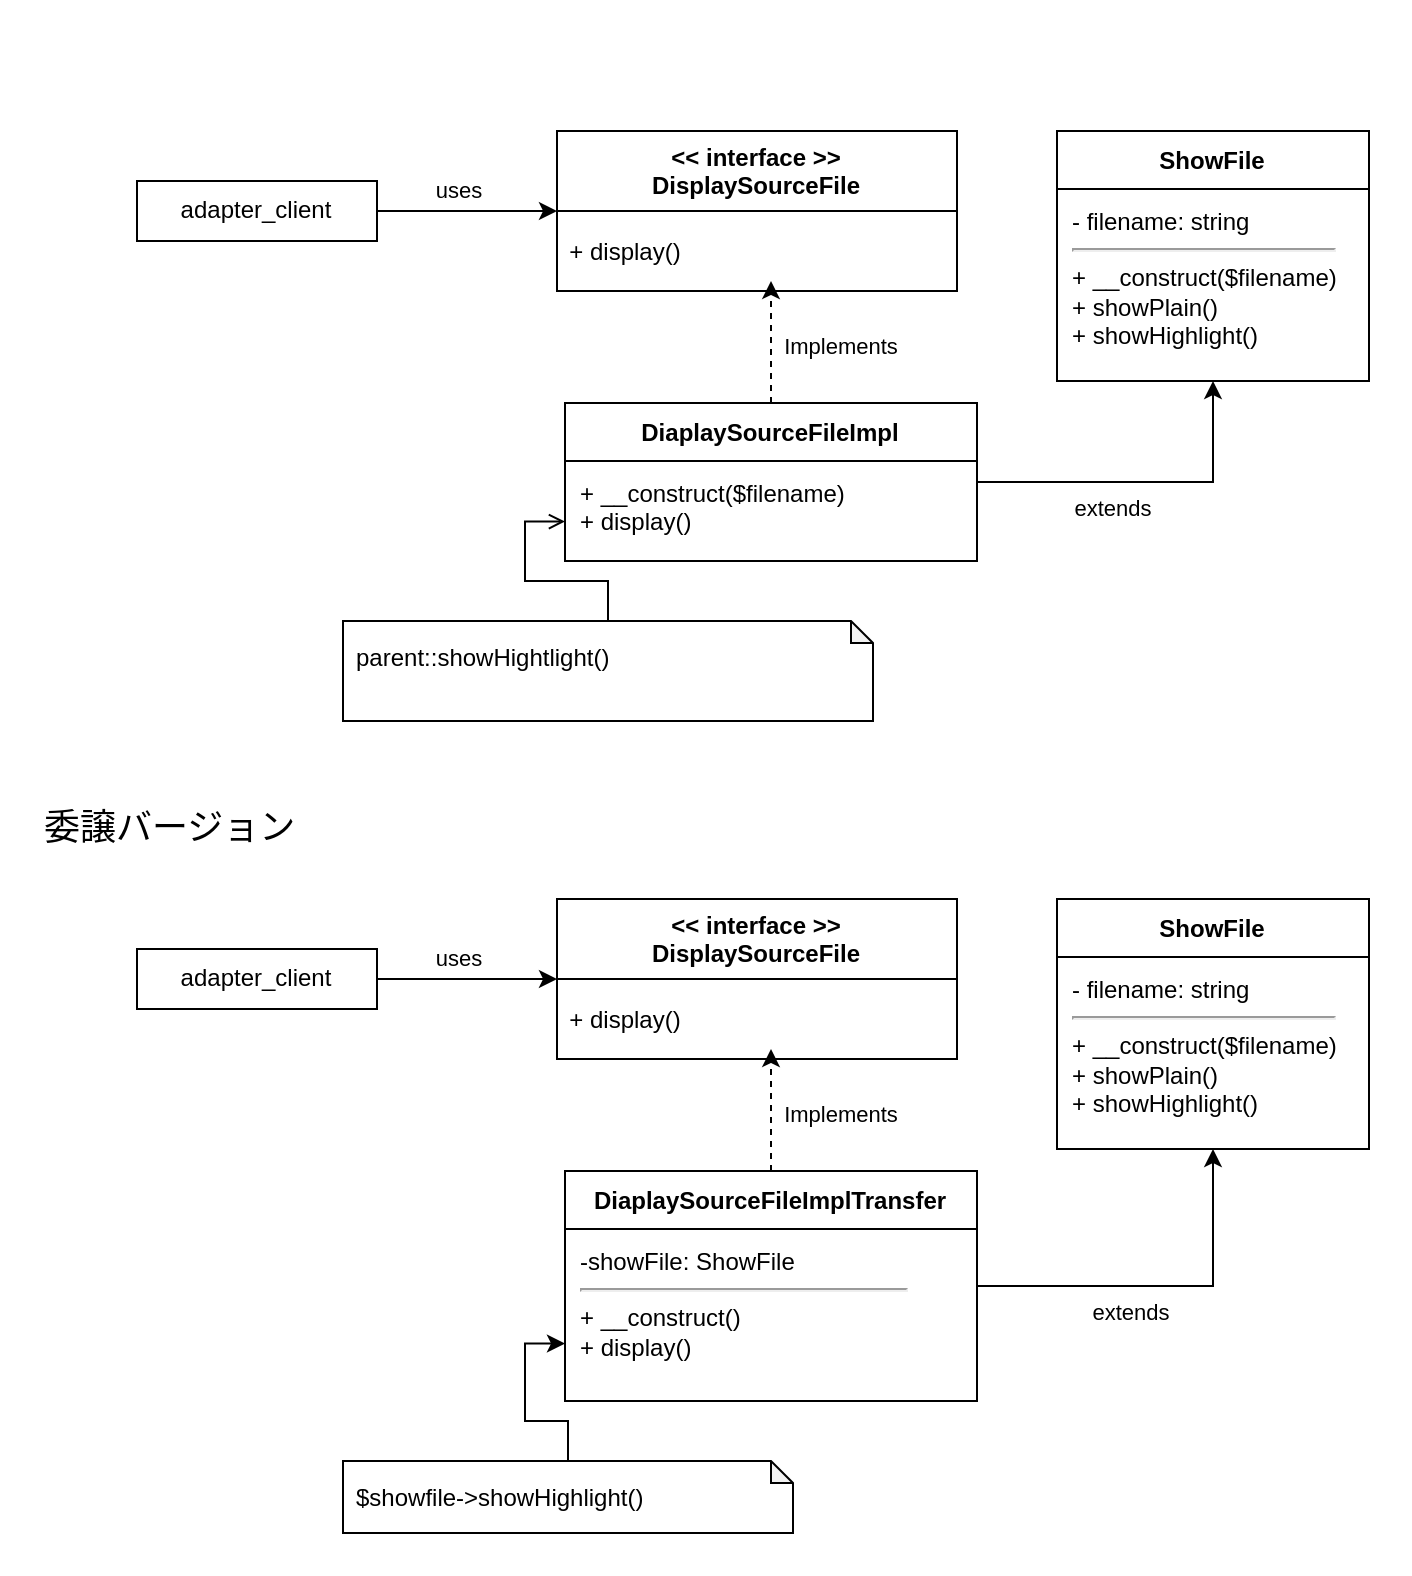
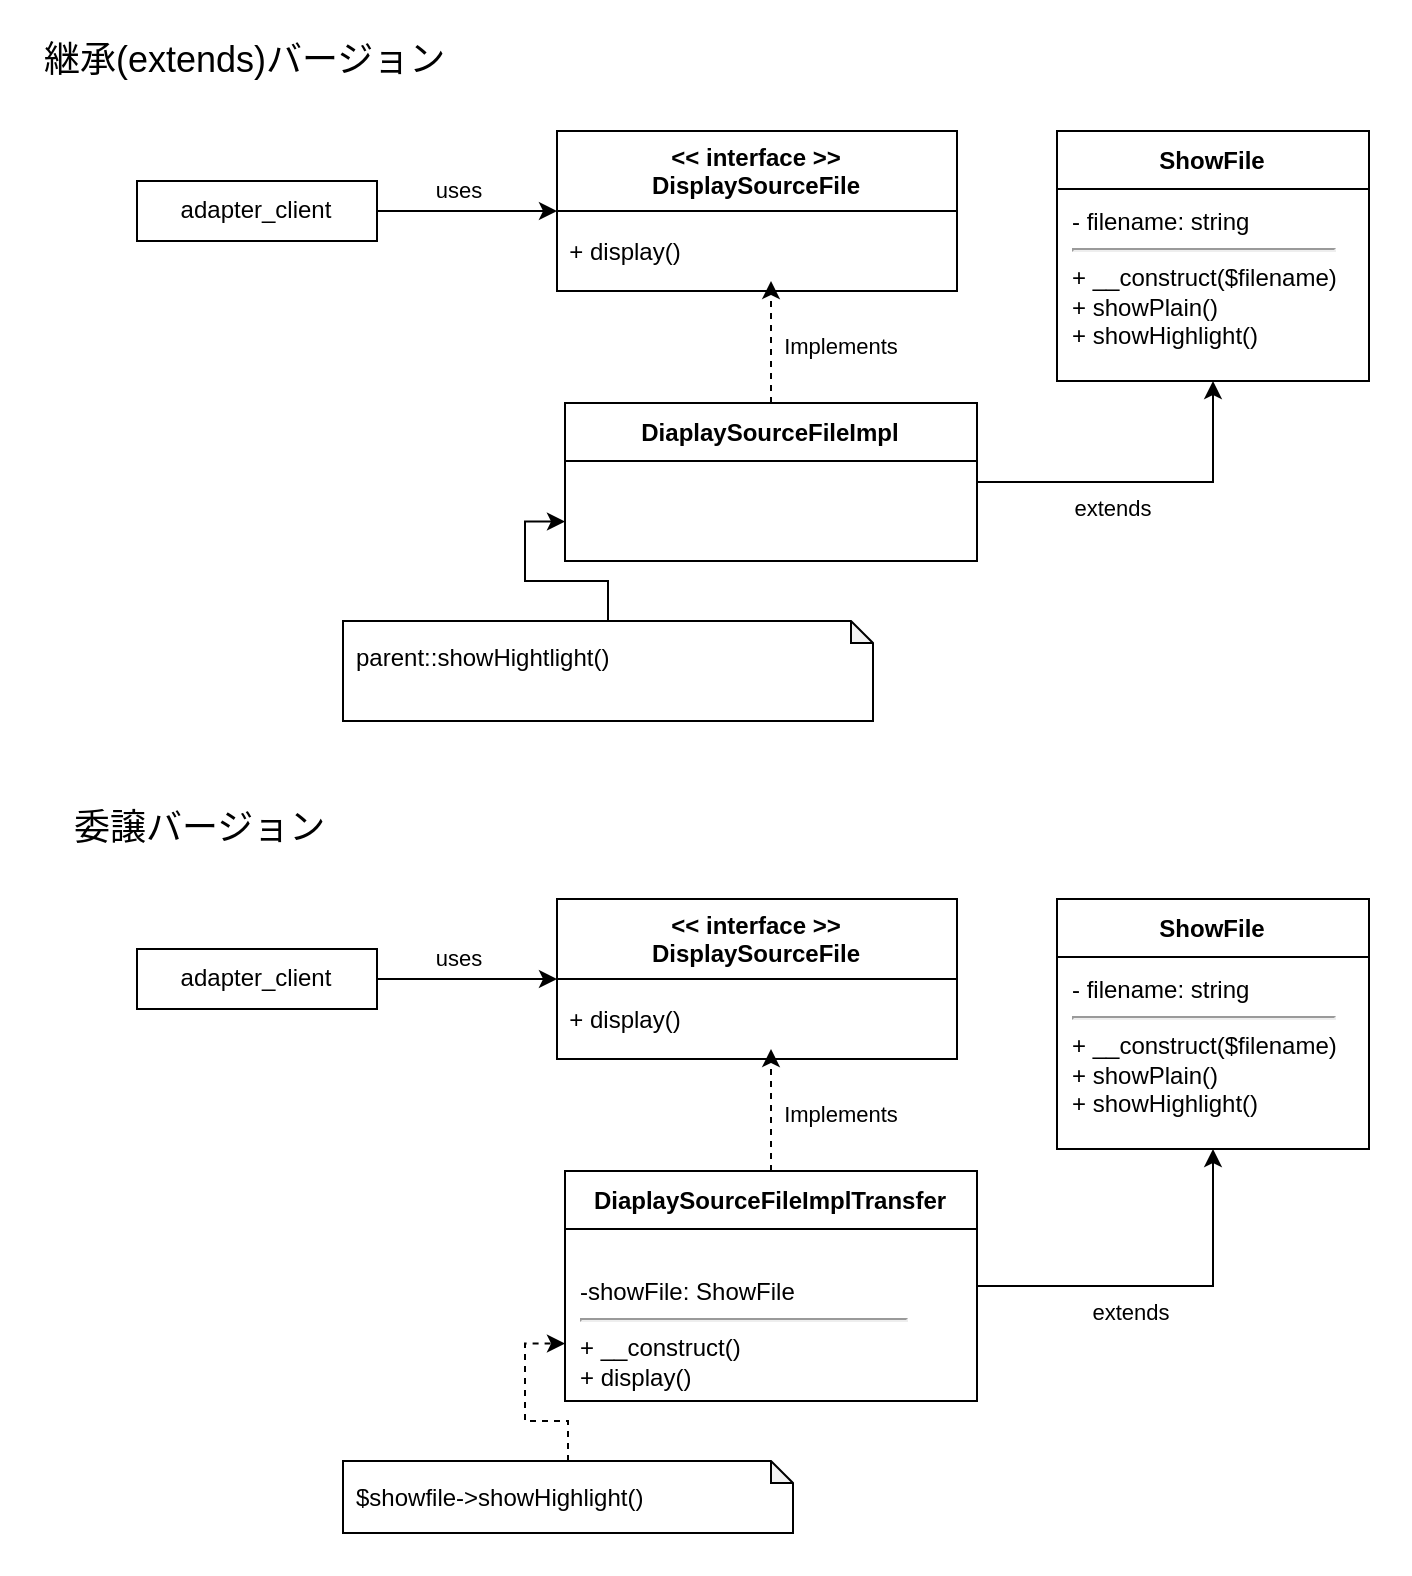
  <mxCell id="0" />
  <mxCell id="1" parent="0" />
  <mxCell id="2" value="&lt;&lt; interface &gt;&gt;&#10;DisplaySourceFile" style="swimlane;startSize=40;" vertex="1" parent="1"><mxGeometry x="278" y="65" width="200" height="80" as="geometry" /></mxCell>
  <mxCell id="3" style="edgeStyle=orthogonalEdgeStyle;rounded=0;orthogonalLoop=1;jettySize=auto;html=1;entryX=0;entryY=0.5;entryDx=0;entryDy=0;" edge="1" parent="1" source="5" target="2"><mxGeometry relative="1" as="geometry"><mxPoint x="258" y="105" as="targetPoint" /></mxGeometry></mxCell>
  <mxCell id="4" value="uses" style="edgeLabel;html=1;align=center;verticalAlign=middle;resizable=0;points=[];" vertex="1" connectable="0" parent="3"><mxGeometry x="-0.24" y="3" relative="1" as="geometry"><mxPoint x="6" y="-8" as="offset" /></mxGeometry></mxCell>
  <mxCell id="5" value="adapter_client" style="rounded=0;whiteSpace=wrap;html=1;" vertex="1" parent="1"><mxGeometry x="68" y="90" width="120" height="30" as="geometry" /></mxCell>
  <mxCell id="6" value="+ display()" style="text;html=1;align=center;verticalAlign=middle;resizable=0;points=[];autosize=1;strokeColor=none;" vertex="1" parent="1"><mxGeometry x="277" y="116" width="70" height="20" as="geometry" /></mxCell>
  <mxCell id="7" style="edgeStyle=orthogonalEdgeStyle;rounded=0;orthogonalLoop=1;jettySize=auto;html=1;dashed=1;" edge="1" parent="1" source="11"><mxGeometry relative="1" as="geometry"><mxPoint x="385" y="140" as="targetPoint" /></mxGeometry></mxCell>
  <mxCell id="8" value="Implements" style="edgeLabel;html=1;align=center;verticalAlign=middle;resizable=0;points=[];" vertex="1" connectable="0" parent="7"><mxGeometry x="0.294" y="1" relative="1" as="geometry"><mxPoint x="35" y="11" as="offset" /></mxGeometry></mxCell>
  <mxCell id="9" style="edgeStyle=orthogonalEdgeStyle;rounded=0;orthogonalLoop=1;jettySize=auto;html=1;entryX=0.5;entryY=1;entryDx=0;entryDy=0;" edge="1" parent="1" source="11" target="13"><mxGeometry relative="1" as="geometry" /></mxCell>
  <mxCell id="10" value="extends" style="edgeLabel;html=1;align=center;verticalAlign=middle;resizable=0;points=[];" vertex="1" connectable="0" parent="9"><mxGeometry x="-0.025" y="1" relative="1" as="geometry"><mxPoint x="-15" y="14" as="offset" /></mxGeometry></mxCell>
  <mxCell id="11" value="DiaplaySourceFileImpl" style="swimlane;startSize=29;" vertex="1" parent="1"><mxGeometry x="282" y="201" width="206" height="79" as="geometry" /></mxCell>
- <mxCell id="12" value="+ __construct($filename)&lt;br&gt;+ display()" style="text;html=1;align=left;verticalAlign=top;resizable=0;points=[];autosize=1;strokeColor=none;" vertex="1" parent="11"><mxGeometry x="6" y="31.5" width="150" height="30" as="geometry" /></mxCell>
  <mxCell id="13" value="ShowFile" style="swimlane;startSize=29;" vertex="1" parent="1"><mxGeometry x="528" y="65" width="156" height="125" as="geometry" /></mxCell>
  <mxCell id="14" value="- filename: string&lt;br&gt;&lt;hr id=&quot;null&quot;&gt;+ __construct($filename)&lt;br&gt;+ showPlain()&lt;br&gt;+ showHighlight()" style="text;html=1;align=left;verticalAlign=top;resizable=0;points=[];autosize=1;strokeColor=none;" vertex="1" parent="13"><mxGeometry x="6" y="31.5" width="150" height="70" as="geometry" /></mxCell>
- <mxCell id="15" style="edgeStyle=orthogonalEdgeStyle;rounded=0;orthogonalLoop=1;jettySize=auto;html=1;entryX=0;entryY=0.75;entryDx=0;entryDy=0;endArrow=open;" edge="1" parent="1" source="16" target="11"><mxGeometry relative="1" as="geometry" /></mxCell>
+ <mxCell id="15" style="edgeStyle=orthogonalEdgeStyle;rounded=0;orthogonalLoop=1;jettySize=auto;html=1;entryX=0;entryY=0.75;entryDx=0;entryDy=0;" edge="1" parent="1" source="16" target="11"><mxGeometry relative="1" as="geometry" /></mxCell>
  <mxCell id="16" value="parent::showHightlight()" style="shape=note;whiteSpace=wrap;html=1;backgroundOutline=1;darkOpacity=0.05;align=left;verticalAlign=top;size=11;spacing=7;" vertex="1" parent="1"><mxGeometry x="171" y="310" width="265" height="50" as="geometry" /></mxCell>
+ <mxCell id="17" value="&lt;span style=&quot;font-size: 18px;&quot;&gt;継承(extends)バージョン&lt;/span&gt;" style="text;html=1;strokeColor=none;fillColor=none;align=left;verticalAlign=middle;whiteSpace=wrap;rounded=0;fontSize=18;" vertex="1" parent="1"><mxGeometry x="20" y="20" width="218" height="20" as="geometry" /></mxCell>
  <mxCell id="18" value="&lt;&lt; interface &gt;&gt;&#10;DisplaySourceFile" style="swimlane;startSize=40;" vertex="1" parent="1"><mxGeometry x="278" y="449" width="200" height="80" as="geometry" /></mxCell>
  <mxCell id="19" style="edgeStyle=orthogonalEdgeStyle;rounded=0;orthogonalLoop=1;jettySize=auto;html=1;entryX=0;entryY=0.5;entryDx=0;entryDy=0;" edge="1" parent="1" source="21" target="18"><mxGeometry relative="1" as="geometry"><mxPoint x="258" y="489" as="targetPoint" /></mxGeometry></mxCell>
  <mxCell id="20" value="uses" style="edgeLabel;html=1;align=center;verticalAlign=middle;resizable=0;points=[];" vertex="1" connectable="0" parent="19"><mxGeometry x="-0.24" y="3" relative="1" as="geometry"><mxPoint x="6" y="-8" as="offset" /></mxGeometry></mxCell>
  <mxCell id="21" value="adapter_client" style="rounded=0;whiteSpace=wrap;html=1;" vertex="1" parent="1"><mxGeometry x="68" y="474" width="120" height="30" as="geometry" /></mxCell>
  <mxCell id="22" value="+ display()" style="text;html=1;align=center;verticalAlign=middle;resizable=0;points=[];autosize=1;strokeColor=none;" vertex="1" parent="1"><mxGeometry x="277" y="500" width="70" height="20" as="geometry" /></mxCell>
  <mxCell id="23" style="edgeStyle=orthogonalEdgeStyle;rounded=0;orthogonalLoop=1;jettySize=auto;html=1;dashed=1;" edge="1" parent="1" source="27"><mxGeometry relative="1" as="geometry"><mxPoint x="385" y="524" as="targetPoint" /></mxGeometry></mxCell>
  <mxCell id="24" value="Implements" style="edgeLabel;html=1;align=center;verticalAlign=middle;resizable=0;points=[];" vertex="1" connectable="0" parent="23"><mxGeometry x="0.294" y="1" relative="1" as="geometry"><mxPoint x="35" y="11" as="offset" /></mxGeometry></mxCell>
  <mxCell id="25" style="edgeStyle=orthogonalEdgeStyle;rounded=0;orthogonalLoop=1;jettySize=auto;html=1;entryX=0.5;entryY=1;entryDx=0;entryDy=0;" edge="1" parent="1" source="27" target="29"><mxGeometry relative="1" as="geometry" /></mxCell>
  <mxCell id="26" value="extends" style="edgeLabel;html=1;align=center;verticalAlign=middle;resizable=0;points=[];" vertex="1" connectable="0" parent="25"><mxGeometry x="-0.025" y="1" relative="1" as="geometry"><mxPoint x="-15" y="14" as="offset" /></mxGeometry></mxCell>
  <mxCell id="27" value="DiaplaySourceFileImplTransfer" style="swimlane;startSize=29;" vertex="1" parent="1"><mxGeometry x="282" y="585" width="206" height="115" as="geometry" /></mxCell>
- <mxCell id="28" value="-showFile: ShowFile&amp;nbsp; &amp;nbsp; &amp;nbsp; &amp;nbsp; &amp;nbsp; &amp;nbsp; &amp;nbsp; &amp;nbsp; &amp;nbsp;&lt;br&gt;&lt;hr id=&quot;null&quot;&gt;+ __construct()&lt;br&gt;+ display()" style="text;html=1;align=left;verticalAlign=top;resizable=0;points=[];autosize=1;strokeColor=none;" vertex="1" parent="27"><mxGeometry x="6" y="31.5" width="180" height="60" as="geometry" /></mxCell>
+ <mxCell id="28" value="-showFile: ShowFile&amp;nbsp; &amp;nbsp; &amp;nbsp; &amp;nbsp; &amp;nbsp; &amp;nbsp; &amp;nbsp; &amp;nbsp; &amp;nbsp;&lt;br&gt;&lt;hr id=&quot;null&quot;&gt;+ __construct()&lt;br&gt;+ display()" style="text;html=1;align=left;verticalAlign=top;resizable=0;points=[];autosize=1;strokeColor=none;" vertex="1" parent="27"><mxGeometry x="6" y="46.5" width="180" height="60" as="geometry" /></mxCell>
  <mxCell id="29" value="ShowFile" style="swimlane;startSize=29;" vertex="1" parent="1"><mxGeometry x="528" y="449" width="156" height="125" as="geometry" /></mxCell>
  <mxCell id="30" value="- filename: string&lt;br&gt;&lt;hr id=&quot;null&quot;&gt;+ __construct($filename)&lt;br&gt;+ showPlain()&lt;br&gt;+ showHighlight()" style="text;html=1;align=left;verticalAlign=top;resizable=0;points=[];autosize=1;strokeColor=none;" vertex="1" parent="29"><mxGeometry x="6" y="31.5" width="150" height="70" as="geometry" /></mxCell>
- <mxCell id="31" style="edgeStyle=orthogonalEdgeStyle;rounded=0;orthogonalLoop=1;jettySize=auto;html=1;entryX=0;entryY=0.75;entryDx=0;entryDy=0;" edge="1" parent="1" source="32" target="27"><mxGeometry relative="1" as="geometry" /></mxCell>
+ <mxCell id="31" style="edgeStyle=orthogonalEdgeStyle;rounded=0;orthogonalLoop=1;jettySize=auto;html=1;entryX=0;entryY=0.75;entryDx=0;entryDy=0;dashed=1;" edge="1" parent="1" source="32" target="27"><mxGeometry relative="1" as="geometry" /></mxCell>
  <mxCell id="32" value="$showfile-&amp;gt;showHighlight()" style="shape=note;whiteSpace=wrap;html=1;backgroundOutline=1;darkOpacity=0.05;align=left;verticalAlign=top;size=11;spacing=7;" vertex="1" parent="1"><mxGeometry x="171" y="730" width="225" height="36" as="geometry" /></mxCell>
- <mxCell id="33" value="&lt;span style=&quot;font-size: 18px&quot;&gt;委譲バージョン&lt;/span&gt;" style="text;html=1;strokeColor=none;fillColor=none;align=left;verticalAlign=middle;whiteSpace=wrap;rounded=0;fontSize=18;" vertex="1" parent="1"><mxGeometry x="20" y="404" width="218" height="20" as="geometry" /></mxCell>
+ <mxCell id="33" value="&lt;span style=&quot;font-size: 18px&quot;&gt;委譲バージョン&lt;/span&gt;" style="text;html=1;strokeColor=none;fillColor=none;align=left;verticalAlign=middle;whiteSpace=wrap;rounded=0;fontSize=18;" vertex="1" parent="1"><mxGeometry x="35" y="404" width="218" height="20" as="geometry" /></mxCell>
